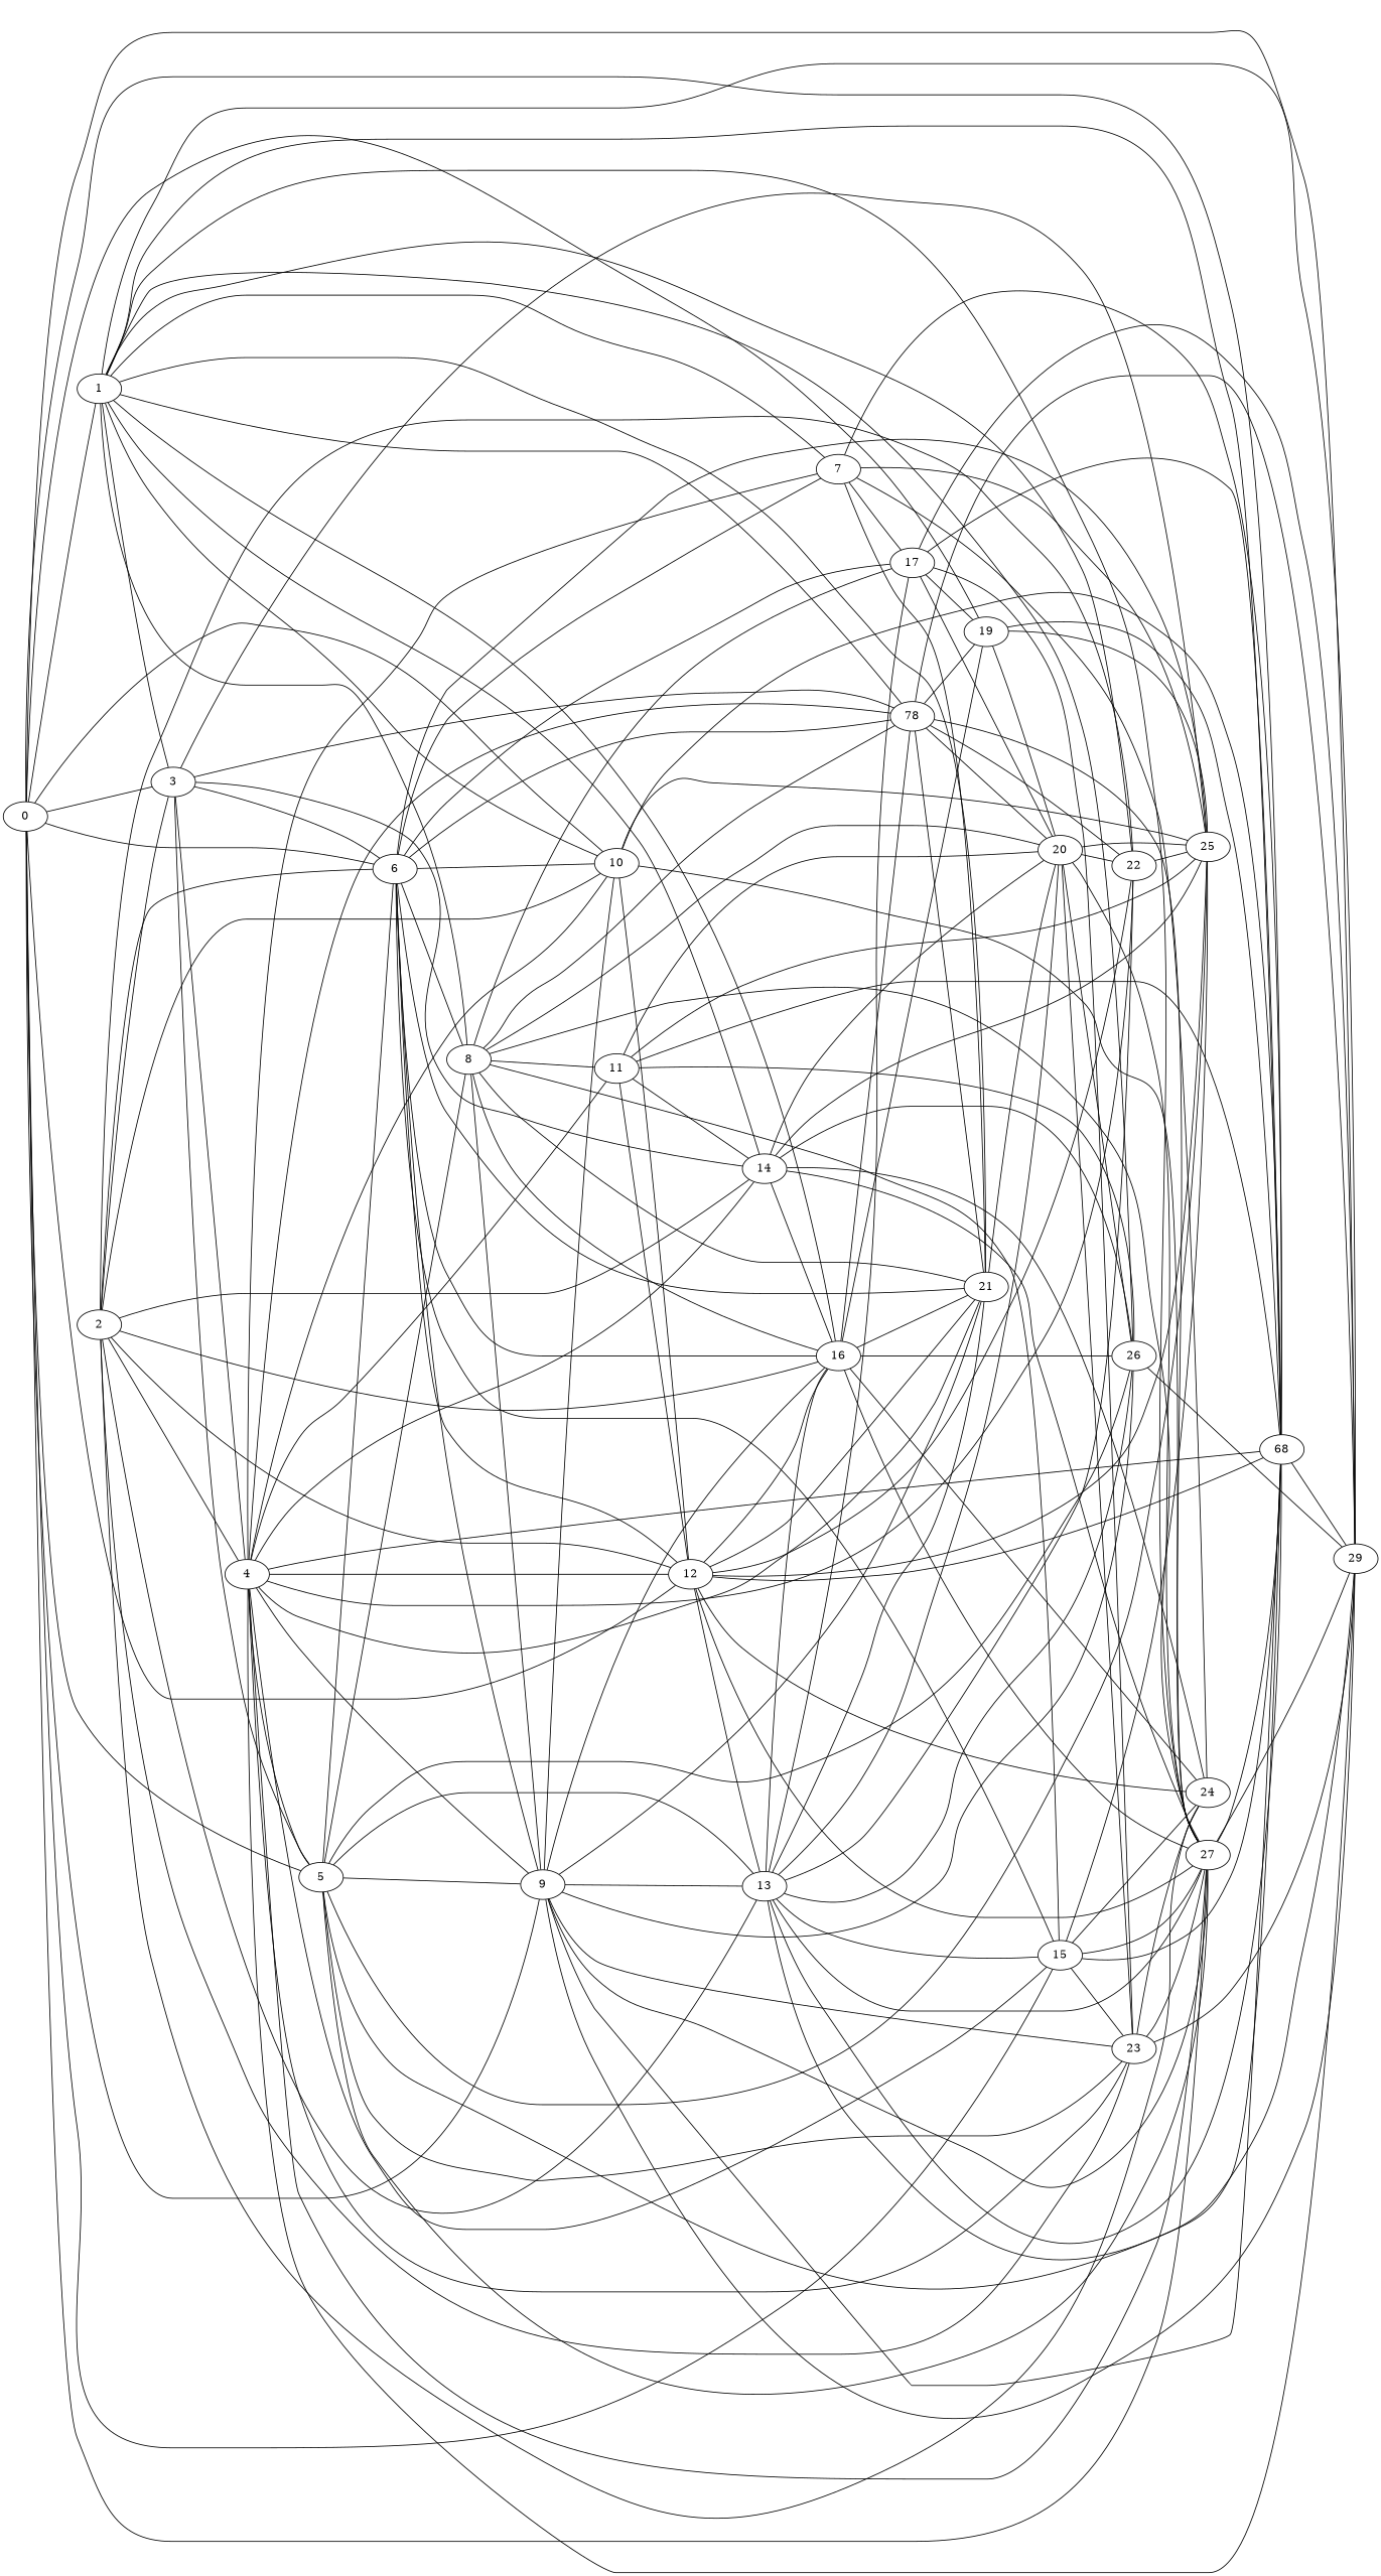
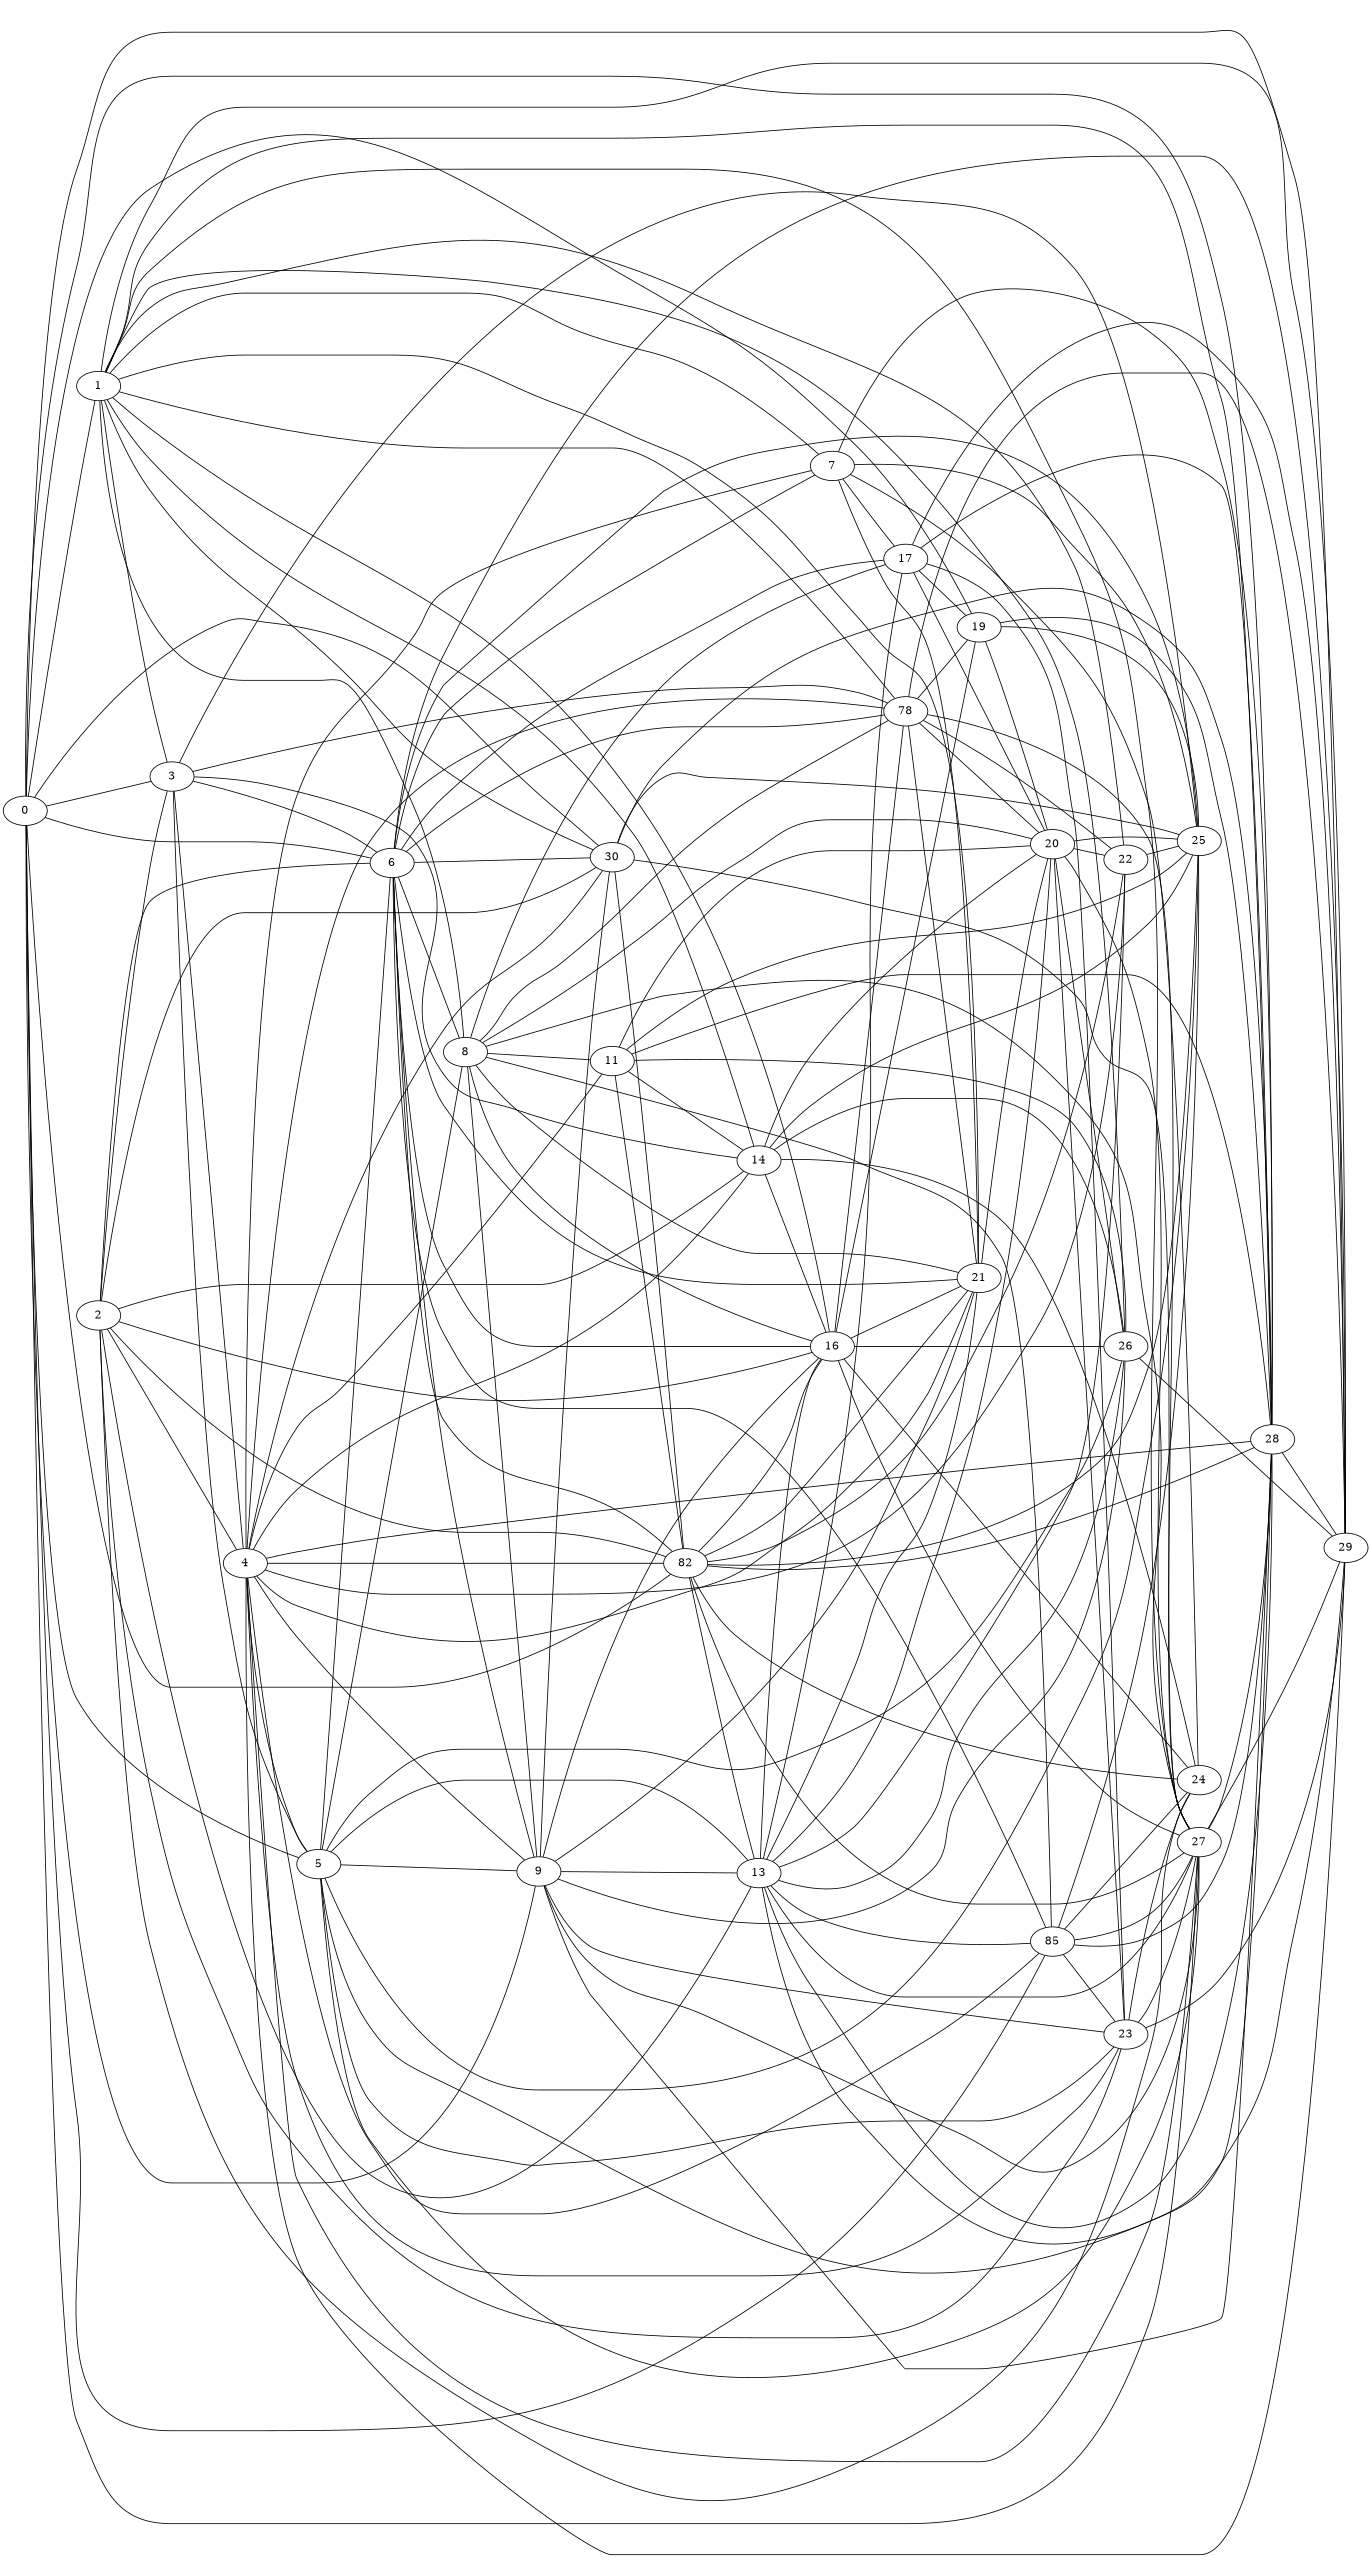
  graph {
    rankdir=LR
    0
    1
    3
    5
    6
    9
-   10
-   12
-   15
+   10 [label=30]
+   12 [label=82]
+   15 [label=85]
    19
    27
-   28 [label=68]
+   28
    29
    7
    8
    14
    16
    n18 [label=78]
    21
    22
    26
    4
    25
    13
    23
    17
    24
    20
    11
    2
    0 -- 1
    0 -- 3
    0 -- 5
    0 -- 6
    0 -- 9
    0 -- 10
    0 -- 12
    0 -- 15
    0 -- 19
    0 -- 27
    0 -- 28
    0 -- 29
    1 -- 3
    1 -- 10
    1 -- 27
    1 -- 28
    1 -- 29
    1 -- 7
    1 -- 8
    1 -- 14
    1 -- 16
    1 -- n18
    1 -- 21
    1 -- 22
    1 -- 26
    3 -- 5
    3 -- 6
    3 -- 14
    3 -- n18
    3 -- 4
    3 -- 25
    5 -- 6
    5 -- 9
    5 -- 27
    5 -- 28
    5 -- 8
    5 -- 26
    5 -- 25
    5 -- 13
    5 -- 23
    6 -- 9
    6 -- 10
    6 -- 12
    6 -- 15
    6 -- 7
    6 -- 8
    6 -- 16
    6 -- n18
    6 -- 21
    6 -- 25
    6 -- 17
    9 -- 10
    9 -- 27
    9 -- 28
-   9 -- 29
+   6 -- 29
    9 -- 16
    9 -- 21
    9 -- 26
    9 -- 13
    9 -- 23
    10 -- 12
    10 -- 27
    10 -- 28
    10 -- 25
    12 -- 27
    12 -- 28
    12 -- 16
    12 -- 21
    12 -- 22
    12 -- 25
    12 -- 13
    12 -- 24
    15 -- 27
    15 -- 28
    15 -- 25
    15 -- 23
    15 -- 24
    19 -- 28
    19 -- 25
    19 -- 20
    27 -- 28
    27 -- 29
    28 -- 29
    7 -- 28
    7 -- 21
    7 -- 25
    7 -- 17
    7 -- 24
    8 -- 9
    8 -- 15
    8 -- 27
    8 -- 16
    8 -- n18
    8 -- 21
    8 -- 17
    8 -- 20
    8 -- 11
-   14 -- 27
    14 -- 16
    14 -- 26
    14 -- 25
    14 -- 24
    14 -- 20
    16 -- 19
    16 -- 27
    16 -- n18
    16 -- 21
    16 -- 26
    16 -- 24
    n18 -- 19
    n18 -- 27
    n18 -- 29
    n18 -- 21
    n18 -- 22
    n18 -- 20
    21 -- 20
    22 -- 25
    26 -- 29
    4 -- 5
    4 -- 9
    4 -- 10
    4 -- 12
    4 -- 15
    4 -- 27
    4 -- 28
    4 -- 29
    4 -- 7
    4 -- 14
    4 -- n18
    4 -- 21
    4 -- 22
    4 -- 23
    4 -- 11
    13 -- 15
    13 -- 27
    13 -- 28
    13 -- 29
    13 -- 16
    13 -- 21
    13 -- 22
    13 -- 26
    13 -- 17
    13 -- 20
    23 -- 27
    23 -- 29
    23 -- 24
    17 -- 19
    17 -- 28
    17 -- 29
    17 -- 23
    17 -- 20
    20 -- 27
    20 -- 22
    20 -- 26
    20 -- 25
    20 -- 23
    11 -- 12
    11 -- 28
    11 -- 14
    11 -- 26
    11 -- 25
    11 -- 20
    2 -- 3
    2 -- 6
    2 -- 10
    2 -- 12
    2 -- 14
    2 -- 16
-   2 -- 22
    2 -- 4
    2 -- 13
    2 -- 23
    2 -- 24
  }
